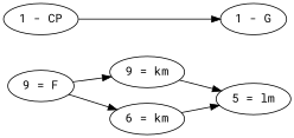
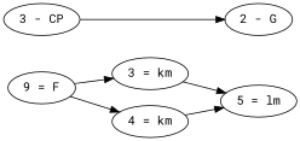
  digraph {
    fontname="Roboto Mono"
    rankdir=LR
    node [fontname="Roboto Mono"]
    edge [fontname="Roboto Mono"]
    n1 [label="9 = F"]
-   "1 - CP"
+   "1 - CP" [label="3 - CP"]
    n3 [label="5 = lm"]
-   "2 - G" [label="1 - G"]
-   "3 = km" [label="9 = km"]
-   "4 = km" [label="6 = km"]
+   "2 - G"
+   "3 = km"
+   "4 = km"
    subgraph sub_1 {
      rank=same
      n1
      "1 - CP"
    }
    subgraph sub_2 {
      rank=same
      n3
      "2 - G"
    }
    n1 -> "3 = km"
    n1 -> "4 = km"
    "1 - CP" -> "2 - G"
    "3 = km" -> n3
    "4 = km" -> n3
  }
